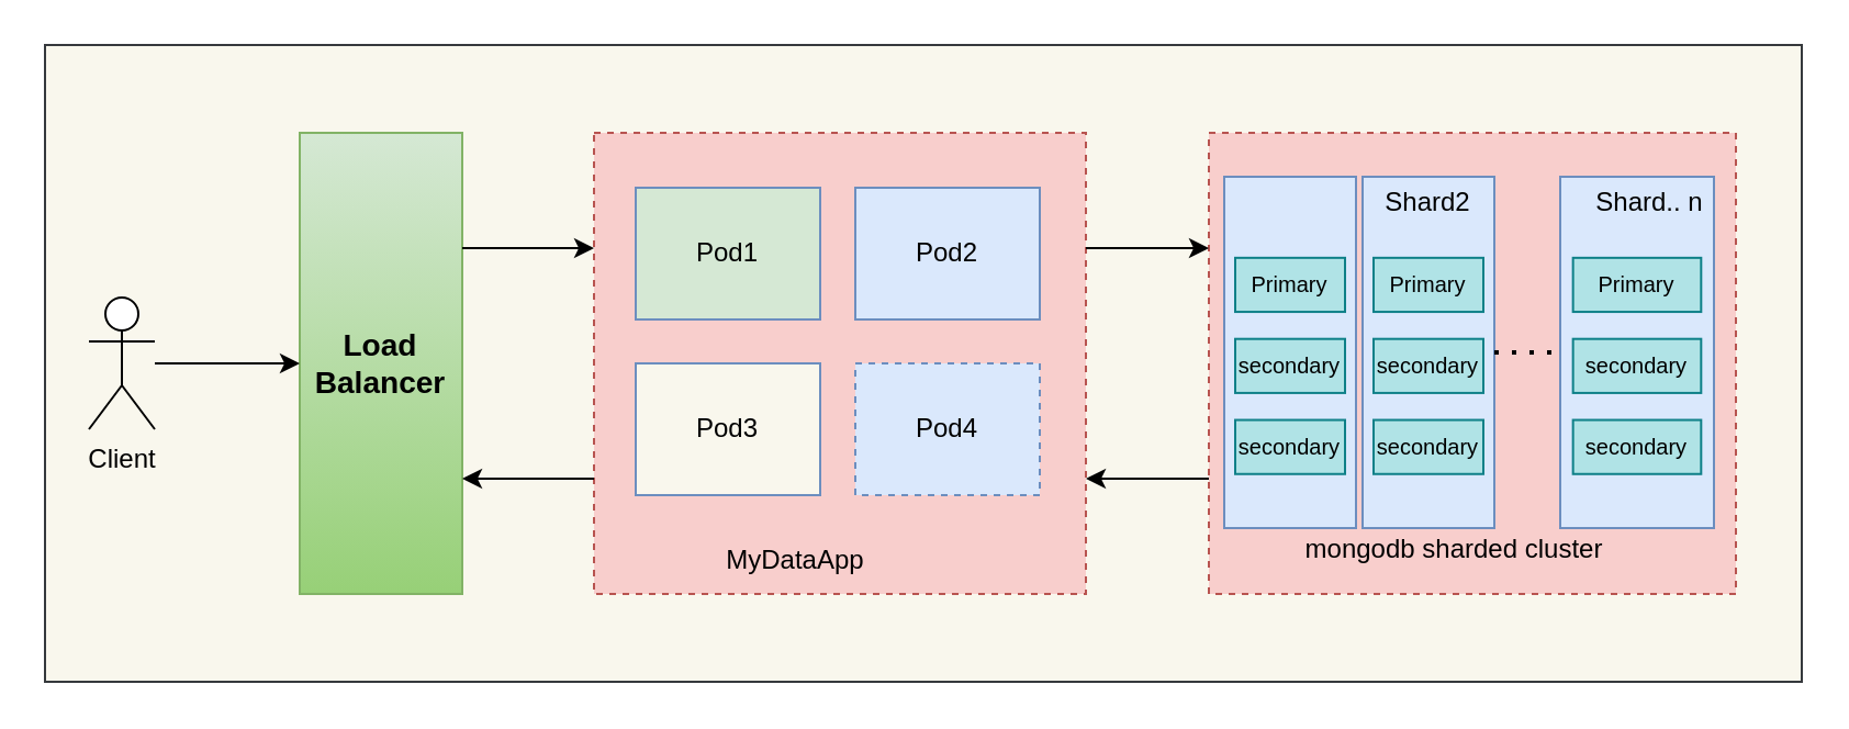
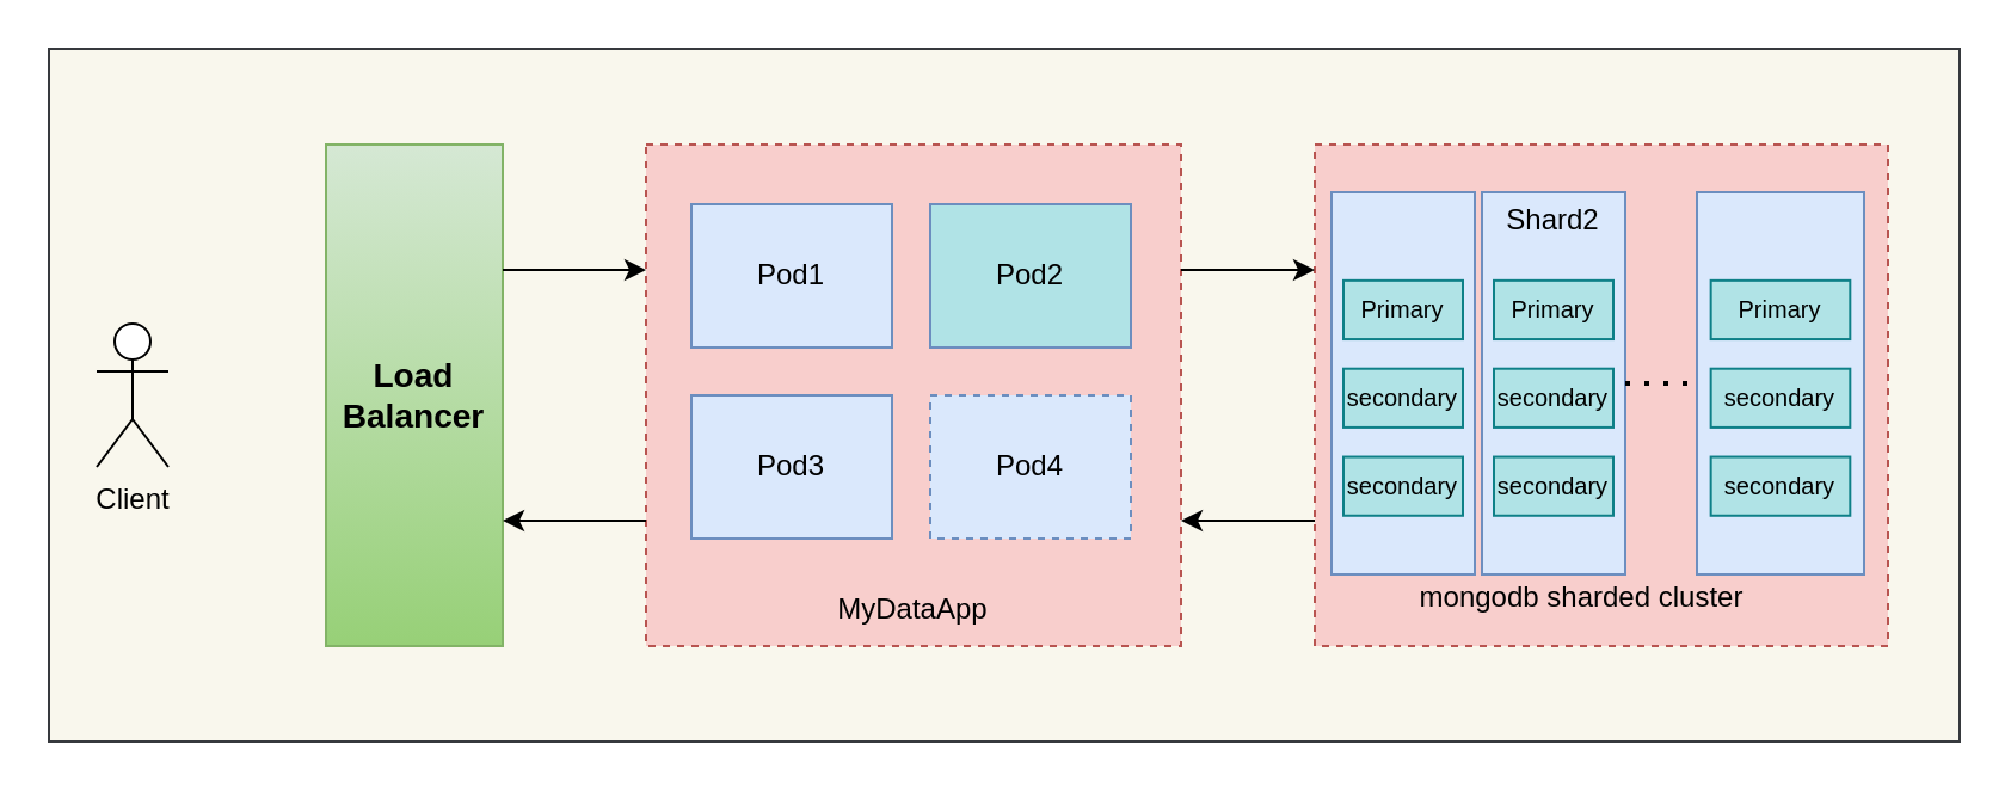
  <mxCell id="0" />
  <mxCell id="1" parent="0" />
  <mxCell id="2" value="" style="rounded=0;whiteSpace=wrap;html=1;align=center;fillColor=#f9f7ed;strokeColor=#36393d;" vertex="1" parent="1"><mxGeometry x="20" y="20" width="800" height="290" as="geometry" /></mxCell>
  <mxCell id="3" value="" style="group" vertex="1" connectable="0" parent="1"><mxGeometry x="40" y="60" width="750" height="210" as="geometry" /></mxCell>
  <mxCell id="4" value="" style="group" vertex="1" connectable="0" parent="3"><mxGeometry width="482" height="210" as="geometry" /></mxCell>
  <mxCell id="5" value="Client" style="shape=umlActor;verticalLabelPosition=bottom;verticalAlign=top;html=1;outlineConnect=0;" vertex="1" parent="4"><mxGeometry y="75" width="30" height="60" as="geometry" /></mxCell>
  <mxCell id="6" value="&lt;h3&gt;Load Balancer&lt;/h3&gt;" style="whiteSpace=wrap;html=1;verticalAlign=middle;textDirection=ltr;align=center;horizontal=1;gradientColor=#97d077;fillColor=#d5e8d4;strokeColor=#82b366;" vertex="1" parent="4"><mxGeometry x="96" width="74" height="210" as="geometry" /></mxCell>
- <mxCell id="7" value="" style="edgeStyle=orthogonalEdgeStyle;rounded=0;orthogonalLoop=1;jettySize=auto;html=1;" edge="1" parent="4" source="5" target="6"><mxGeometry relative="1" as="geometry" /></mxCell>
  <mxCell id="8" value="" style="group" vertex="1" connectable="0" parent="4"><mxGeometry x="230" width="224" height="210" as="geometry" /></mxCell>
  <mxCell id="9" value="&lt;h3&gt;&lt;br&gt;&lt;/h3&gt;" style="rounded=0;whiteSpace=wrap;html=1;fillColor=#f8cecc;align=center;dashed=1;strokeColor=#b85450;" vertex="1" parent="8"><mxGeometry width="224" height="210" as="geometry" /></mxCell>
- <mxCell id="10" value="MyDataApp" style="text;html=1;strokeColor=none;fillColor=none;align=center;verticalAlign=middle;whiteSpace=wrap;rounded=0;dashed=1;" vertex="1" parent="8"><mxGeometry x="12" y="185" width="160" height="20" as="geometry" /></mxCell>
- <mxCell id="11" value="Pod1" style="rounded=0;whiteSpace=wrap;html=1;align=center;fillColor=#d5e8d4;strokeColor=#6c8ebf;" vertex="1" parent="8"><mxGeometry x="19" y="25" width="84" height="60" as="geometry" /></mxCell>
- <mxCell id="12" value="Pod2" style="rounded=0;whiteSpace=wrap;html=1;align=center;fillColor=#dae8fc;strokeColor=#6c8ebf;" vertex="1" parent="8"><mxGeometry x="119" y="25" width="84" height="60" as="geometry" /></mxCell>
- <mxCell id="13" value="Pod3" style="rounded=0;whiteSpace=wrap;html=1;align=center;fillColor=#f9f7ed;strokeColor=#6c8ebf;" vertex="1" parent="8"><mxGeometry x="19" y="105" width="84" height="60" as="geometry" /></mxCell>
+ <mxCell id="10" value="MyDataApp" style="text;html=1;strokeColor=none;fillColor=none;align=center;verticalAlign=middle;whiteSpace=wrap;rounded=0;dashed=1;" vertex="1" parent="8"><mxGeometry x="32" y="185" width="160" height="20" as="geometry" /></mxCell>
+ <mxCell id="11" value="Pod1" style="rounded=0;whiteSpace=wrap;html=1;align=center;fillColor=#dae8fc;strokeColor=#6c8ebf;" vertex="1" parent="8"><mxGeometry x="19" y="25" width="84" height="60" as="geometry" /></mxCell>
+ <mxCell id="12" value="Pod2" style="rounded=0;whiteSpace=wrap;html=1;align=center;fillColor=#b0e3e6;strokeColor=#6c8ebf;" vertex="1" parent="8"><mxGeometry x="119" y="25" width="84" height="60" as="geometry" /></mxCell>
+ <mxCell id="13" value="Pod3" style="rounded=0;whiteSpace=wrap;html=1;align=center;fillColor=#dae8fc;strokeColor=#6c8ebf;" vertex="1" parent="8"><mxGeometry x="19" y="105" width="84" height="60" as="geometry" /></mxCell>
  <mxCell id="14" value="Pod4" style="rounded=0;whiteSpace=wrap;html=1;align=center;fillColor=#dae8fc;strokeColor=#6c8ebf;dashed=1;" vertex="1" parent="8"><mxGeometry x="119" y="105" width="84" height="60" as="geometry" /></mxCell>
  <mxCell id="15" style="edgeStyle=orthogonalEdgeStyle;rounded=0;orthogonalLoop=1;jettySize=auto;html=1;exitX=0.5;exitY=1;exitDx=0;exitDy=0;" edge="1" parent="4" source="6" target="6"><mxGeometry relative="1" as="geometry" /></mxCell>
  <mxCell id="16" style="edgeStyle=orthogonalEdgeStyle;rounded=0;orthogonalLoop=1;jettySize=auto;html=1;exitX=1;exitY=0.25;exitDx=0;exitDy=0;entryX=0;entryY=0.25;entryDx=0;entryDy=0;" edge="1" parent="4" source="6" target="9"><mxGeometry relative="1" as="geometry" /></mxCell>
  <mxCell id="17" style="edgeStyle=orthogonalEdgeStyle;rounded=0;orthogonalLoop=1;jettySize=auto;html=1;exitX=0;exitY=0.75;exitDx=0;exitDy=0;entryX=1;entryY=0.75;entryDx=0;entryDy=0;" edge="1" parent="4" source="9" target="6"><mxGeometry relative="1" as="geometry" /></mxCell>
  <mxCell id="18" style="edgeStyle=orthogonalEdgeStyle;rounded=0;orthogonalLoop=1;jettySize=auto;html=1;exitX=0;exitY=0.75;exitDx=0;exitDy=0;entryX=1;entryY=0.75;entryDx=0;entryDy=0;" edge="1" parent="3" source="19" target="9"><mxGeometry relative="1" as="geometry" /></mxCell>
  <mxCell id="19" value="&lt;h3&gt;&lt;br&gt;&lt;/h3&gt;" style="rounded=0;whiteSpace=wrap;html=1;fillColor=#f8cecc;align=center;dashed=1;strokeColor=#b85450;" vertex="1" parent="3"><mxGeometry x="510" width="240" height="210" as="geometry" /></mxCell>
  <mxCell id="20" value="mongodb sharded cluster" style="text;html=1;strokeColor=none;fillColor=none;align=center;verticalAlign=middle;whiteSpace=wrap;rounded=0;dashed=1;" vertex="1" parent="3"><mxGeometry x="542" y="180" width="160" height="20" as="geometry" /></mxCell>
  <mxCell id="21" style="edgeStyle=orthogonalEdgeStyle;rounded=0;orthogonalLoop=1;jettySize=auto;html=1;exitX=1;exitY=0.25;exitDx=0;exitDy=0;entryX=0;entryY=0.25;entryDx=0;entryDy=0;" edge="1" parent="3" source="9" target="19"><mxGeometry relative="1" as="geometry" /></mxCell>
  <mxCell id="22" value="" style="group" vertex="1" connectable="0" parent="3"><mxGeometry x="517" y="20" width="60" height="160" as="geometry" /></mxCell>
  <mxCell id="23" value="" style="rounded=0;whiteSpace=wrap;html=1;align=center;fillColor=#dae8fc;strokeColor=#6c8ebf;" vertex="1" parent="22"><mxGeometry width="60" height="160" as="geometry" /></mxCell>
  <mxCell id="24" value="&lt;font style=&quot;font-size: 10px&quot;&gt;secondary&lt;/font&gt;" style="rounded=0;whiteSpace=wrap;html=1;fillColor=#b0e3e6;align=center;strokeColor=#0e8088;" vertex="1" parent="22"><mxGeometry x="5" y="73.846" width="50" height="24.615" as="geometry" /></mxCell>
  <mxCell id="25" value="&lt;font style=&quot;font-size: 10px&quot;&gt;secondary&lt;/font&gt;" style="rounded=0;whiteSpace=wrap;html=1;fillColor=#b0e3e6;align=center;strokeColor=#0e8088;" vertex="1" parent="22"><mxGeometry x="5" y="110.769" width="50" height="24.615" as="geometry" /></mxCell>
  <mxCell id="26" value="&lt;span style=&quot;font-size: 10px&quot;&gt;Primary&lt;/span&gt;" style="rounded=0;whiteSpace=wrap;html=1;fillColor=#b0e3e6;align=center;strokeColor=#0e8088;" vertex="1" parent="22"><mxGeometry x="5" y="36.923" width="50" height="24.615" as="geometry" /></mxCell>
  <mxCell id="27" value="" style="group" vertex="1" connectable="0" parent="3"><mxGeometry x="670" y="20" width="70" height="160" as="geometry" /></mxCell>
  <mxCell id="28" value="" style="rounded=0;whiteSpace=wrap;html=1;align=center;fillColor=#dae8fc;strokeColor=#6c8ebf;" vertex="1" parent="27"><mxGeometry width="70" height="160" as="geometry" /></mxCell>
- <mxCell id="29" value="Shard.. n" style="text;html=1;strokeColor=none;fillColor=none;align=center;verticalAlign=middle;whiteSpace=wrap;rounded=0;" vertex="1" parent="27"><mxGeometry x="11.667" width="58.333" height="24.62" as="geometry" /></mxCell>
  <mxCell id="30" value="&lt;font style=&quot;font-size: 10px&quot;&gt;secondary&lt;/font&gt;" style="rounded=0;whiteSpace=wrap;html=1;fillColor=#b0e3e6;align=center;strokeColor=#0e8088;" vertex="1" parent="27"><mxGeometry x="5.833" y="73.846" width="58.333" height="24.615" as="geometry" /></mxCell>
  <mxCell id="31" value="&lt;font style=&quot;font-size: 10px&quot;&gt;secondary&lt;/font&gt;" style="rounded=0;whiteSpace=wrap;html=1;fillColor=#b0e3e6;align=center;strokeColor=#0e8088;" vertex="1" parent="27"><mxGeometry x="5.833" y="110.769" width="58.333" height="24.615" as="geometry" /></mxCell>
  <mxCell id="32" value="&lt;span style=&quot;font-size: 10px&quot;&gt;Primary&lt;/span&gt;" style="rounded=0;whiteSpace=wrap;html=1;fillColor=#b0e3e6;align=center;strokeColor=#0e8088;" vertex="1" parent="27"><mxGeometry x="5.833" y="36.923" width="58.333" height="24.615" as="geometry" /></mxCell>
  <mxCell id="33" value="" style="group" vertex="1" connectable="0" parent="3"><mxGeometry x="580" y="20" width="60" height="160" as="geometry" /></mxCell>
  <mxCell id="34" value="" style="rounded=0;whiteSpace=wrap;html=1;align=center;fillColor=#dae8fc;strokeColor=#6c8ebf;" vertex="1" parent="33"><mxGeometry width="60" height="160" as="geometry" /></mxCell>
  <mxCell id="35" value="Shard2" style="text;html=1;strokeColor=none;fillColor=none;align=center;verticalAlign=middle;whiteSpace=wrap;rounded=0;" vertex="1" parent="33"><mxGeometry x="10" width="40" height="24.615" as="geometry" /></mxCell>
  <mxCell id="36" value="&lt;font style=&quot;font-size: 10px&quot;&gt;secondary&lt;/font&gt;" style="rounded=0;whiteSpace=wrap;html=1;fillColor=#b0e3e6;align=center;strokeColor=#0e8088;" vertex="1" parent="33"><mxGeometry x="5" y="73.846" width="50" height="24.615" as="geometry" /></mxCell>
  <mxCell id="37" value="&lt;font style=&quot;font-size: 10px&quot;&gt;secondary&lt;/font&gt;" style="rounded=0;whiteSpace=wrap;html=1;fillColor=#b0e3e6;align=center;strokeColor=#0e8088;" vertex="1" parent="33"><mxGeometry x="5" y="110.769" width="50" height="24.615" as="geometry" /></mxCell>
  <mxCell id="38" value="&lt;span style=&quot;font-size: 10px&quot;&gt;Primary&lt;/span&gt;" style="rounded=0;whiteSpace=wrap;html=1;fillColor=#b0e3e6;align=center;strokeColor=#0e8088;" vertex="1" parent="33"><mxGeometry x="5" y="36.923" width="50" height="24.615" as="geometry" /></mxCell>
  <mxCell id="39" value="" style="endArrow=none;dashed=1;html=1;dashPattern=1 3;strokeWidth=2;exitX=1;exitY=0.5;exitDx=0;exitDy=0;entryX=0;entryY=0.5;entryDx=0;entryDy=0;" edge="1" parent="3" source="34" target="28"><mxGeometry width="50" height="50" relative="1" as="geometry"><mxPoint x="500" y="210" as="sourcePoint" /><mxPoint x="510" y="240" as="targetPoint" /></mxGeometry></mxCell>
